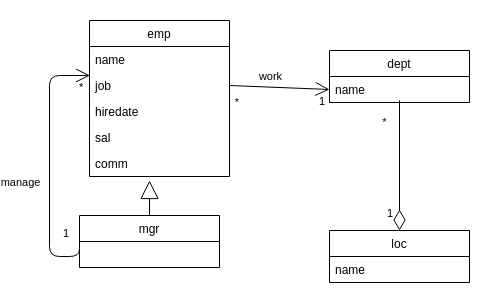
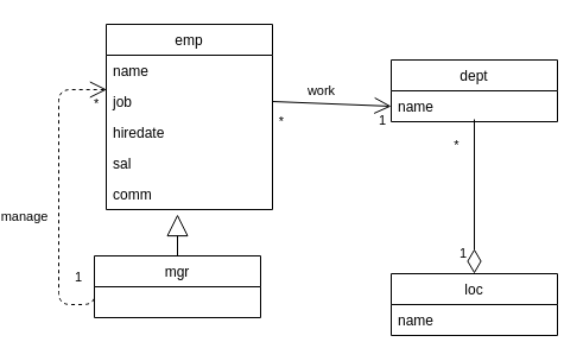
  <mxCell id="0" />
  <mxCell id="1" parent="0" />
  <mxCell id="2" value="emp" style="swimlane;fontStyle=0;childLayout=stackLayout;horizontal=1;startSize=26;fillColor=none;horizontalStack=0;resizeParent=1;resizeParentMax=0;resizeLast=0;collapsible=1;marginBottom=0;" vertex="1" parent="1"><mxGeometry x="60" y="20" width="140" height="156" as="geometry" /></mxCell>
  <mxCell id="3" value="name" style="text;strokeColor=none;fillColor=none;align=left;verticalAlign=top;spacingLeft=4;spacingRight=4;overflow=hidden;rotatable=0;points=[[0,0.5],[1,0.5]];portConstraint=eastwest;" vertex="1" parent="2"><mxGeometry y="26" width="140" height="26" as="geometry" /></mxCell>
  <mxCell id="4" value="job" style="text;strokeColor=none;fillColor=none;align=left;verticalAlign=top;spacingLeft=4;spacingRight=4;overflow=hidden;rotatable=0;points=[[0,0.5],[1,0.5]];portConstraint=eastwest;" vertex="1" parent="2"><mxGeometry y="52" width="140" height="26" as="geometry" /></mxCell>
  <mxCell id="5" value="hiredate" style="text;strokeColor=none;fillColor=none;align=left;verticalAlign=top;spacingLeft=4;spacingRight=4;overflow=hidden;rotatable=0;points=[[0,0.5],[1,0.5]];portConstraint=eastwest;" vertex="1" parent="2"><mxGeometry y="78" width="140" height="26" as="geometry" /></mxCell>
  <mxCell id="6" value="sal" style="text;strokeColor=none;fillColor=none;align=left;verticalAlign=top;spacingLeft=4;spacingRight=4;overflow=hidden;rotatable=0;points=[[0,0.5],[1,0.5]];portConstraint=eastwest;" vertex="1" parent="2"><mxGeometry y="104" width="140" height="26" as="geometry" /></mxCell>
  <mxCell id="7" value="comm" style="text;strokeColor=none;fillColor=none;align=left;verticalAlign=top;spacingLeft=4;spacingRight=4;overflow=hidden;rotatable=0;points=[[0,0.5],[1,0.5]];portConstraint=eastwest;" vertex="1" parent="2"><mxGeometry y="130" width="140" height="26" as="geometry" /></mxCell>
  <mxCell id="8" value="dept" style="swimlane;fontStyle=0;childLayout=stackLayout;horizontal=1;startSize=26;fillColor=none;horizontalStack=0;resizeParent=1;resizeParentMax=0;resizeLast=0;collapsible=1;marginBottom=0;" vertex="1" parent="1"><mxGeometry x="300" y="50" width="140" height="52" as="geometry" /></mxCell>
  <mxCell id="9" value="name" style="text;strokeColor=none;fillColor=none;align=left;verticalAlign=top;spacingLeft=4;spacingRight=4;overflow=hidden;rotatable=0;points=[[0,0.5],[1,0.5]];portConstraint=eastwest;" vertex="1" parent="8"><mxGeometry y="26" width="140" height="26" as="geometry" /></mxCell>
  <mxCell id="10" value="loc" style="swimlane;fontStyle=0;childLayout=stackLayout;horizontal=1;startSize=26;fillColor=none;horizontalStack=0;resizeParent=1;resizeParentMax=0;resizeLast=0;collapsible=1;marginBottom=0;" vertex="1" parent="1"><mxGeometry x="300" y="230" width="140" height="52" as="geometry" /></mxCell>
  <mxCell id="11" value="name" style="text;strokeColor=none;fillColor=none;align=left;verticalAlign=top;spacingLeft=4;spacingRight=4;overflow=hidden;rotatable=0;points=[[0,0.5],[1,0.5]];portConstraint=eastwest;" vertex="1" parent="10"><mxGeometry y="26" width="140" height="26" as="geometry" /></mxCell>
  <mxCell id="12" value="mgr" style="swimlane;fontStyle=0;childLayout=stackLayout;horizontal=1;startSize=26;fillColor=none;horizontalStack=0;resizeParent=1;resizeParentMax=0;resizeLast=0;collapsible=1;marginBottom=0;" vertex="1" parent="1"><mxGeometry x="50" y="215" width="140" height="52" as="geometry" /></mxCell>
  <mxCell id="13" value="" style="endArrow=block;endSize=16;endFill=0;html=1;exitX=0.5;exitY=0;exitDx=0;exitDy=0;" edge="1" parent="1" source="12"><mxGeometry x="0.007" y="-8" width="160" relative="1" as="geometry"><mxPoint x="260" y="140" as="sourcePoint" /><mxPoint x="120" y="180" as="targetPoint" /><mxPoint as="offset" /></mxGeometry></mxCell>
- <mxCell id="14" value="" style="endArrow=none;html=1;startSize=12;startArrow=open;startFill=0;exitX=0.003;exitY=0.115;exitDx=0;exitDy=0;exitPerimeter=0;edgeStyle=orthogonalEdgeStyle;entryX=0;entryY=0.5;entryDx=0;entryDy=0;" edge="1" parent="1" source="4" target="12"><mxGeometry relative="1" as="geometry"><mxPoint x="-20" y="150" as="sourcePoint" /><mxPoint x="20" y="310" as="targetPoint" /><Array as="points"><mxPoint x="20" y="75" /><mxPoint x="20" y="256" /></Array></mxGeometry></mxCell>
+ <mxCell id="14" value="" style="endArrow=none;html=1;startSize=12;startArrow=open;startFill=0;exitX=0.003;exitY=0.115;exitDx=0;exitDy=0;exitPerimeter=0;edgeStyle=orthogonalEdgeStyle;entryX=0;entryY=0.5;entryDx=0;entryDy=0;dashed=1;" edge="1" parent="1" source="4" target="12"><mxGeometry relative="1" as="geometry"><mxPoint x="-20" y="150" as="sourcePoint" /><mxPoint x="20" y="310" as="targetPoint" /><Array as="points"><mxPoint x="20" y="75" /><mxPoint x="20" y="256" /></Array></mxGeometry></mxCell>
  <mxCell id="15" value="*" style="edgeLabel;resizable=0;html=1;align=left;verticalAlign=bottom;" connectable="0" vertex="1" parent="14"><mxGeometry x="-1" relative="1" as="geometry"><mxPoint x="-12" y="20" as="offset" /></mxGeometry></mxCell>
  <mxCell id="16" value="1" style="edgeLabel;resizable=0;html=1;align=right;verticalAlign=bottom;" connectable="0" vertex="1" parent="14"><mxGeometry x="1" relative="1" as="geometry"><mxPoint x="-10" as="offset" /></mxGeometry></mxCell>
  <mxCell id="17" value="manage" style="edgeLabel;html=1;align=center;verticalAlign=middle;resizable=0;points=[];" connectable="0" vertex="1" parent="14"><mxGeometry x="0.066" y="-1" relative="1" as="geometry"><mxPoint x="-29" y="5" as="offset" /></mxGeometry></mxCell>
  <mxCell id="18" value="" style="endArrow=none;html=1;endSize=12;startArrow=diamondThin;startSize=18;startFill=0;exitX=0.5;exitY=0;exitDx=0;exitDy=0;" edge="1" parent="1" source="10"><mxGeometry relative="1" as="geometry"><mxPoint x="260" y="140" as="sourcePoint" /><mxPoint x="370" y="100" as="targetPoint" /></mxGeometry></mxCell>
  <mxCell id="19" value="1" style="edgeLabel;resizable=0;html=1;align=right;verticalAlign=top;" connectable="0" vertex="1" parent="18"><mxGeometry x="1" relative="1" as="geometry"><mxPoint x="-6" y="100" as="offset" /></mxGeometry></mxCell>
  <mxCell id="20" value="*" style="edgeLabel;html=1;align=center;verticalAlign=middle;resizable=0;points=[];" vertex="1" connectable="0" parent="18"><mxGeometry x="0.764" y="5" relative="1" as="geometry"><mxPoint x="-11" y="6" as="offset" /></mxGeometry></mxCell>
  <mxCell id="21" value="" style="endArrow=none;html=1;startSize=12;startArrow=open;startFill=0;entryX=1;entryY=0.5;entryDx=0;entryDy=0;exitX=0;exitY=0.5;exitDx=0;exitDy=0;" edge="1" parent="1" source="9" target="4"><mxGeometry relative="1" as="geometry"><mxPoint x="240.42" y="30" as="sourcePoint" /><mxPoint x="240" y="231.01" as="targetPoint" /></mxGeometry></mxCell>
  <mxCell id="22" value="1" style="edgeLabel;resizable=0;html=1;align=left;verticalAlign=bottom;" connectable="0" vertex="1" parent="21"><mxGeometry x="-1" relative="1" as="geometry"><mxPoint x="-12" y="20" as="offset" /></mxGeometry></mxCell>
  <mxCell id="23" value="*" style="edgeLabel;resizable=0;html=1;align=right;verticalAlign=bottom;" connectable="0" vertex="1" parent="21"><mxGeometry x="1" relative="1" as="geometry"><mxPoint x="10" y="25" as="offset" /></mxGeometry></mxCell>
  <mxCell id="24" value="work" style="edgeLabel;html=1;align=center;verticalAlign=middle;resizable=0;points=[];" vertex="1" connectable="0" parent="21"><mxGeometry x="0.17" y="2" relative="1" as="geometry"><mxPoint y="-13" as="offset" /></mxGeometry></mxCell>
